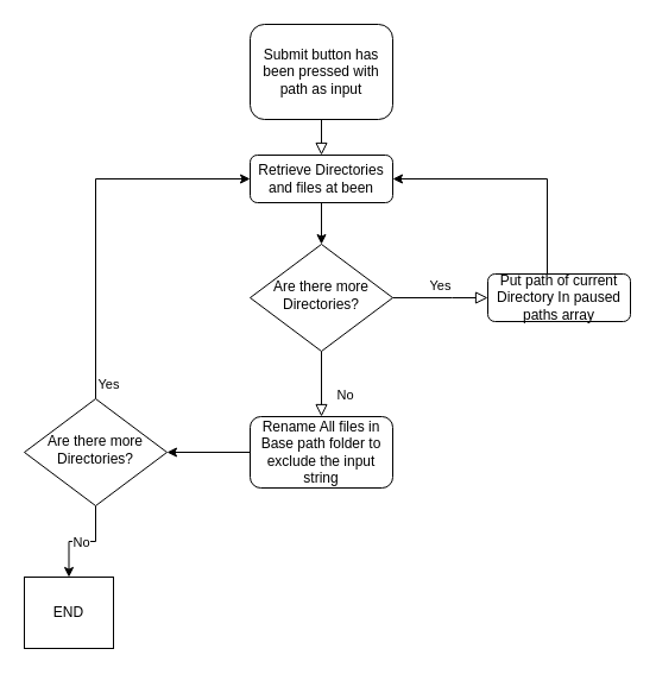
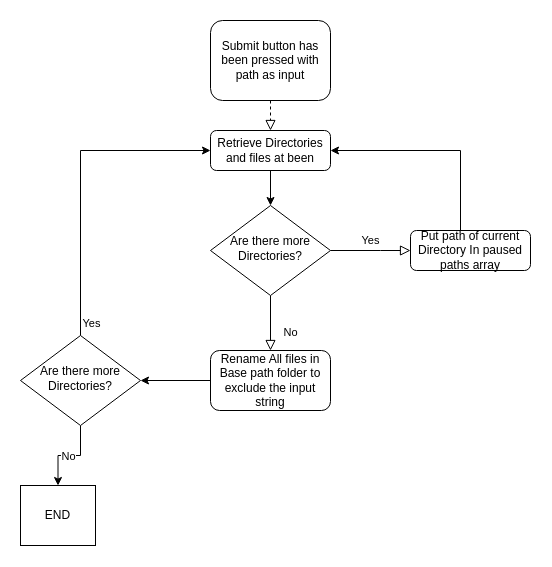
  <mxCell id="0" />
  <mxCell id="1" parent="0" />
- <mxCell id="2" value="" style="rounded=0;html=1;jettySize=auto;orthogonalLoop=1;fontSize=11;endArrow=block;endFill=0;endSize=8;strokeWidth=1;shadow=0;labelBackgroundColor=none;edgeStyle=orthogonalEdgeStyle;" parent="1" source="3" target="5" edge="1"><mxGeometry relative="1" as="geometry"><mxPoint x="270" y="110" as="targetPoint" /><Array as="points"><mxPoint x="310" y="130" /><mxPoint x="310" y="130" /></Array></mxGeometry></mxCell>
+ <mxCell id="2" value="" style="rounded=0;html=1;jettySize=auto;orthogonalLoop=1;fontSize=11;endArrow=block;endFill=0;endSize=8;strokeWidth=1;shadow=0;labelBackgroundColor=none;edgeStyle=orthogonalEdgeStyle;dashed=1;" parent="1" source="3" target="5" edge="1"><mxGeometry relative="1" as="geometry"><mxPoint x="270" y="110" as="targetPoint" /><Array as="points"><mxPoint x="310" y="130" /><mxPoint x="310" y="130" /></Array></mxGeometry></mxCell>
  <mxCell id="3" value="Submit button has been pressed with path as input" style="rounded=1;whiteSpace=wrap;html=1;fontSize=12;glass=0;strokeWidth=1;shadow=0;" parent="1" vertex="1"><mxGeometry x="210" y="20" width="120" height="80" as="geometry" /></mxCell>
  <mxCell id="4" style="edgeStyle=orthogonalEdgeStyle;rounded=0;orthogonalLoop=1;jettySize=auto;html=1;" edge="1" parent="1" source="5" target="8"><mxGeometry relative="1" as="geometry" /></mxCell>
  <mxCell id="5" value="Retrieve Directories and files at been" style="rounded=1;whiteSpace=wrap;html=1;fontSize=12;glass=0;strokeWidth=1;shadow=0;" parent="1" vertex="1"><mxGeometry x="210" y="130" width="120" height="40" as="geometry" /></mxCell>
  <mxCell id="6" value="No" style="rounded=0;html=1;jettySize=auto;orthogonalLoop=1;fontSize=11;endArrow=block;endFill=0;endSize=8;strokeWidth=1;shadow=0;labelBackgroundColor=none;edgeStyle=orthogonalEdgeStyle;" parent="1" source="8" target="10" edge="1"><mxGeometry x="0.333" y="20" relative="1" as="geometry"><mxPoint as="offset" /></mxGeometry></mxCell>
  <mxCell id="7" value="Yes" style="edgeStyle=orthogonalEdgeStyle;rounded=0;html=1;jettySize=auto;orthogonalLoop=1;fontSize=11;endArrow=block;endFill=0;endSize=8;strokeWidth=1;shadow=0;labelBackgroundColor=none;" parent="1" source="8" target="12" edge="1"><mxGeometry y="10" relative="1" as="geometry"><mxPoint as="offset" /><Array as="points"><mxPoint x="380" y="250" /></Array></mxGeometry></mxCell>
  <mxCell id="8" value="Are there more Directories?" style="rhombus;whiteSpace=wrap;html=1;shadow=0;fontFamily=Helvetica;fontSize=12;align=center;strokeWidth=1;spacing=6;spacingTop=-4;" parent="1" vertex="1"><mxGeometry x="210" y="205" width="120" height="90" as="geometry" /></mxCell>
  <mxCell id="9" style="edgeStyle=orthogonalEdgeStyle;rounded=0;orthogonalLoop=1;jettySize=auto;html=1;" edge="1" parent="1" source="10" target="18"><mxGeometry relative="1" as="geometry"><mxPoint x="140" y="380" as="targetPoint" /></mxGeometry></mxCell>
  <mxCell id="10" value="Rename All files in Base path folder to exclude the input string" style="rounded=1;whiteSpace=wrap;html=1;fontSize=12;glass=0;strokeWidth=1;shadow=0;" parent="1" vertex="1"><mxGeometry x="210" y="350" width="120" height="60" as="geometry" /></mxCell>
  <mxCell id="11" style="edgeStyle=orthogonalEdgeStyle;rounded=0;orthogonalLoop=1;jettySize=auto;html=1;entryX=1;entryY=0.5;entryDx=0;entryDy=0;" edge="1" parent="1" source="12" target="5"><mxGeometry relative="1" as="geometry"><mxPoint x="470" y="170" as="targetPoint" /><Array as="points"><mxPoint x="460" y="150" /></Array></mxGeometry></mxCell>
  <mxCell id="12" value="Put path of current Directory In paused paths array" style="rounded=1;whiteSpace=wrap;html=1;fontSize=12;glass=0;strokeWidth=1;shadow=0;" parent="1" vertex="1"><mxGeometry x="410" y="230" width="120" height="40" as="geometry" /></mxCell>
  <mxCell id="13" value="END" style="rounded=0;whiteSpace=wrap;html=1;" vertex="1" parent="1"><mxGeometry x="20" y="485" width="75" height="60" as="geometry" /></mxCell>
  <mxCell id="14" style="edgeStyle=orthogonalEdgeStyle;rounded=0;orthogonalLoop=1;jettySize=auto;html=1;entryX=0;entryY=0.5;entryDx=0;entryDy=0;" edge="1" parent="1" source="18" target="5"><mxGeometry relative="1" as="geometry"><mxPoint x="80" y="300" as="sourcePoint" /><Array as="points"><mxPoint x="80" y="150" /></Array></mxGeometry></mxCell>
  <mxCell id="15" value="Yes" style="edgeLabel;html=1;align=center;verticalAlign=middle;resizable=0;points=[];" vertex="1" connectable="0" parent="14"><mxGeometry x="-0.74" y="-1" relative="1" as="geometry"><mxPoint x="9" y="28" as="offset" /></mxGeometry></mxCell>
  <mxCell id="16" style="edgeStyle=orthogonalEdgeStyle;rounded=0;orthogonalLoop=1;jettySize=auto;html=1;entryX=0.5;entryY=0;entryDx=0;entryDy=0;" edge="1" parent="1" source="18" target="13"><mxGeometry relative="1" as="geometry"><mxPoint x="80" y="405" as="sourcePoint" /></mxGeometry></mxCell>
  <mxCell id="17" value="No" style="edgeLabel;html=1;align=center;verticalAlign=middle;resizable=0;points=[];" vertex="1" connectable="0" parent="16"><mxGeometry x="0.296" y="-2" relative="1" as="geometry"><mxPoint x="12" as="offset" /></mxGeometry></mxCell>
  <mxCell id="18" value="Are there more Directories?" style="rhombus;whiteSpace=wrap;html=1;shadow=0;fontFamily=Helvetica;fontSize=12;align=center;strokeWidth=1;spacing=6;spacingTop=-4;" vertex="1" parent="1"><mxGeometry x="20" y="335" width="120" height="90" as="geometry" /></mxCell>
